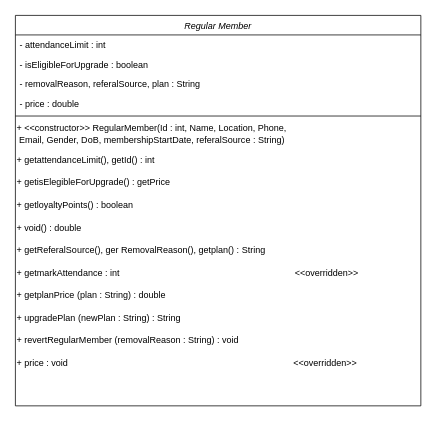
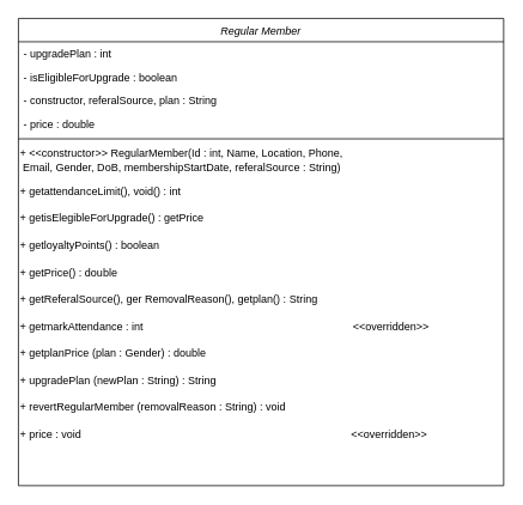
  <mxCell id="0" />
  <mxCell id="1" parent="0" />
  <mxCell id="2" value="Regular Member" style="swimlane;fontStyle=2;align=center;verticalAlign=top;childLayout=stackLayout;horizontal=1;startSize=26;horizontalStack=0;resizeParent=1;resizeLast=0;collapsible=1;marginBottom=0;rounded=0;shadow=0;strokeWidth=1;" vertex="1" parent="1"><mxGeometry x="20" y="20" width="540" height="520" as="geometry"><mxRectangle x="230" y="140" width="160" height="26" as="alternateBounds" /></mxGeometry></mxCell>
- <mxCell id="3" value="- attendanceLimit : int" style="text;align=left;verticalAlign=top;spacingLeft=4;spacingRight=4;overflow=hidden;rotatable=0;points=[[0,0.5],[1,0.5]];portConstraint=eastwest;" vertex="1" parent="2"><mxGeometry y="26" width="540" height="26" as="geometry" /></mxCell>
+ <mxCell id="3" value="- upgradePlan : int" style="text;align=left;verticalAlign=top;spacingLeft=4;spacingRight=4;overflow=hidden;rotatable=0;points=[[0,0.5],[1,0.5]];portConstraint=eastwest;" vertex="1" parent="2"><mxGeometry y="26" width="540" height="26" as="geometry" /></mxCell>
  <mxCell id="4" value="- isEligibleForUpgrade : boolean" style="text;align=left;verticalAlign=top;spacingLeft=4;spacingRight=4;overflow=hidden;rotatable=0;points=[[0,0.5],[1,0.5]];portConstraint=eastwest;rounded=0;shadow=0;html=0;" vertex="1" parent="2"><mxGeometry y="52" width="540" height="26" as="geometry" /></mxCell>
- <mxCell id="5" value="- removalReason, referalSource, plan : String" style="text;align=left;verticalAlign=top;spacingLeft=4;spacingRight=4;overflow=hidden;rotatable=0;points=[[0,0.5],[1,0.5]];portConstraint=eastwest;rounded=0;shadow=0;html=0;" vertex="1" parent="2"><mxGeometry y="78" width="540" height="26" as="geometry" /></mxCell>
+ <mxCell id="5" value="- constructor, referalSource, plan : String" style="text;align=left;verticalAlign=top;spacingLeft=4;spacingRight=4;overflow=hidden;rotatable=0;points=[[0,0.5],[1,0.5]];portConstraint=eastwest;rounded=0;shadow=0;html=0;" vertex="1" parent="2"><mxGeometry y="78" width="540" height="26" as="geometry" /></mxCell>
  <mxCell id="6" value="- price : double" style="text;align=left;verticalAlign=top;spacingLeft=4;spacingRight=4;overflow=hidden;rotatable=0;points=[[0,0.5],[1,0.5]];portConstraint=eastwest;" vertex="1" parent="2"><mxGeometry y="104" width="540" height="26" as="geometry" /></mxCell>
  <mxCell id="7" value="" style="line;html=1;strokeWidth=1;align=left;verticalAlign=middle;spacingTop=-1;spacingLeft=3;spacingRight=3;rotatable=0;labelPosition=right;points=[];portConstraint=eastwest;" vertex="1" parent="2"><mxGeometry y="130" width="540" height="8" as="geometry" /></mxCell>
  <mxCell id="8" value="+ &amp;lt;&amp;lt;constructor&amp;gt;&amp;gt; RegularMember(Id : int,&amp;nbsp;&lt;span style=&quot;&quot;&gt;Name, Location, Phone,&lt;/span&gt;&lt;div&gt;&lt;span style=&quot;&quot;&gt;&amp;nbsp;Email, Gender, DoB, membershipStartDate, referalSource : String&lt;/span&gt;&lt;span style=&quot;background-color: transparent; color: light-dark(rgb(0, 0, 0), rgb(255, 255, 255));&quot;&gt;)&lt;/span&gt;&lt;/div&gt;" style="text;html=1;align=left;verticalAlign=middle;resizable=0;points=[];autosize=1;strokeColor=none;fillColor=none;" vertex="1" parent="2"><mxGeometry y="138" width="540" height="40" as="geometry" /></mxCell>
- <mxCell id="9" value="+ getattendanceLimit(), getId() : int" style="text;html=1;align=left;verticalAlign=middle;resizable=0;points=[];autosize=1;strokeColor=none;fillColor=none;" vertex="1" parent="2"><mxGeometry y="178" width="540" height="30" as="geometry" /></mxCell>
+ <mxCell id="9" value="+ getattendanceLimit(), void() : int" style="text;html=1;align=left;verticalAlign=middle;resizable=0;points=[];autosize=1;strokeColor=none;fillColor=none;" vertex="1" parent="2"><mxGeometry y="178" width="540" height="30" as="geometry" /></mxCell>
  <mxCell id="10" value="+ getisElegibleForUpgrade() : getPrice" style="text;html=1;align=left;verticalAlign=middle;resizable=0;points=[];autosize=1;strokeColor=none;fillColor=none;" vertex="1" parent="2"><mxGeometry y="208" width="540" height="30" as="geometry" /></mxCell>
  <mxCell id="11" value="+ getloyaltyPoints() : boolean" style="text;html=1;align=left;verticalAlign=middle;resizable=0;points=[];autosize=1;strokeColor=none;fillColor=none;" vertex="1" parent="2"><mxGeometry y="238" width="540" height="30" as="geometry" /></mxCell>
- <mxCell id="12" value="+ void() : double" style="text;html=1;align=left;verticalAlign=middle;resizable=0;points=[];autosize=1;strokeColor=none;fillColor=none;" vertex="1" parent="2"><mxGeometry y="268" width="540" height="30" as="geometry" /></mxCell>
+ <mxCell id="12" value="+ getPrice() : double" style="text;html=1;align=left;verticalAlign=middle;resizable=0;points=[];autosize=1;strokeColor=none;fillColor=none;" vertex="1" parent="2"><mxGeometry y="268" width="540" height="30" as="geometry" /></mxCell>
  <mxCell id="13" value="+ getReferalSource(), ger RemovalReason(), getplan() : String&amp;nbsp;" style="text;html=1;align=left;verticalAlign=middle;resizable=0;points=[];autosize=1;strokeColor=none;fillColor=none;" vertex="1" parent="2"><mxGeometry y="298" width="540" height="30" as="geometry" /></mxCell>
  <mxCell id="14" value="+ getmarkAttendance : int&amp;nbsp; &amp;nbsp; &amp;nbsp; &amp;nbsp; &amp;nbsp; &amp;nbsp; &amp;nbsp; &amp;nbsp; &amp;nbsp; &amp;nbsp; &amp;nbsp; &amp;nbsp; &amp;nbsp; &amp;nbsp; &amp;nbsp; &amp;nbsp; &amp;nbsp; &amp;nbsp; &amp;nbsp; &amp;nbsp; &amp;nbsp; &amp;nbsp; &amp;nbsp; &amp;nbsp; &amp;nbsp; &amp;nbsp; &amp;nbsp; &amp;nbsp; &amp;nbsp; &amp;nbsp; &amp;nbsp; &amp;nbsp; &amp;nbsp; &amp;nbsp; &amp;nbsp; &amp;lt;&amp;lt;overridden&amp;gt;&amp;gt;" style="text;html=1;align=left;verticalAlign=middle;resizable=0;points=[];autosize=1;strokeColor=none;fillColor=none;" vertex="1" parent="2"><mxGeometry y="328" width="540" height="30" as="geometry" /></mxCell>
- <mxCell id="15" value="+ getplanPrice (plan : String) : double&amp;nbsp;" style="text;html=1;align=left;verticalAlign=middle;resizable=0;points=[];autosize=1;strokeColor=none;fillColor=none;" vertex="1" parent="2"><mxGeometry y="358" width="540" height="30" as="geometry" /></mxCell>
+ <mxCell id="15" value="+ getplanPrice (plan : Gender) : double&amp;nbsp;" style="text;html=1;align=left;verticalAlign=middle;resizable=0;points=[];autosize=1;strokeColor=none;fillColor=none;" vertex="1" parent="2"><mxGeometry y="358" width="540" height="30" as="geometry" /></mxCell>
  <mxCell id="16" value="+ upgradePlan (newPlan : String) : String&amp;nbsp;" style="text;html=1;align=left;verticalAlign=middle;resizable=0;points=[];autosize=1;strokeColor=none;fillColor=none;" vertex="1" parent="2"><mxGeometry y="388" width="540" height="30" as="geometry" /></mxCell>
  <mxCell id="17" value="+ revertRegularMember (removalReason : String) : void" style="text;html=1;align=left;verticalAlign=middle;resizable=0;points=[];autosize=1;strokeColor=none;fillColor=none;" vertex="1" parent="2"><mxGeometry y="418" width="540" height="30" as="geometry" /></mxCell>
  <mxCell id="18" value="+ price : void&amp;nbsp; &amp;nbsp; &amp;nbsp; &amp;nbsp; &amp;nbsp; &amp;nbsp; &amp;nbsp; &amp;nbsp; &amp;nbsp; &amp;nbsp; &amp;nbsp; &amp;nbsp; &amp;nbsp; &amp;nbsp; &amp;nbsp; &amp;nbsp; &amp;nbsp; &amp;nbsp; &amp;nbsp; &amp;nbsp; &amp;nbsp; &amp;nbsp; &amp;nbsp; &amp;nbsp; &amp;nbsp; &amp;nbsp; &amp;nbsp; &amp;nbsp; &amp;nbsp; &amp;nbsp; &amp;nbsp; &amp;nbsp; &amp;nbsp; &amp;nbsp; &amp;nbsp; &amp;nbsp; &amp;nbsp; &amp;nbsp; &amp;nbsp; &amp;nbsp; &amp;nbsp; &amp;nbsp; &amp;nbsp; &amp;nbsp; &amp;nbsp; &amp;lt;&amp;lt;overridden&amp;gt;&amp;gt;" style="text;html=1;align=left;verticalAlign=middle;resizable=0;points=[];autosize=1;strokeColor=none;fillColor=none;" vertex="1" parent="2"><mxGeometry y="448" width="540" height="30" as="geometry" /></mxCell>
